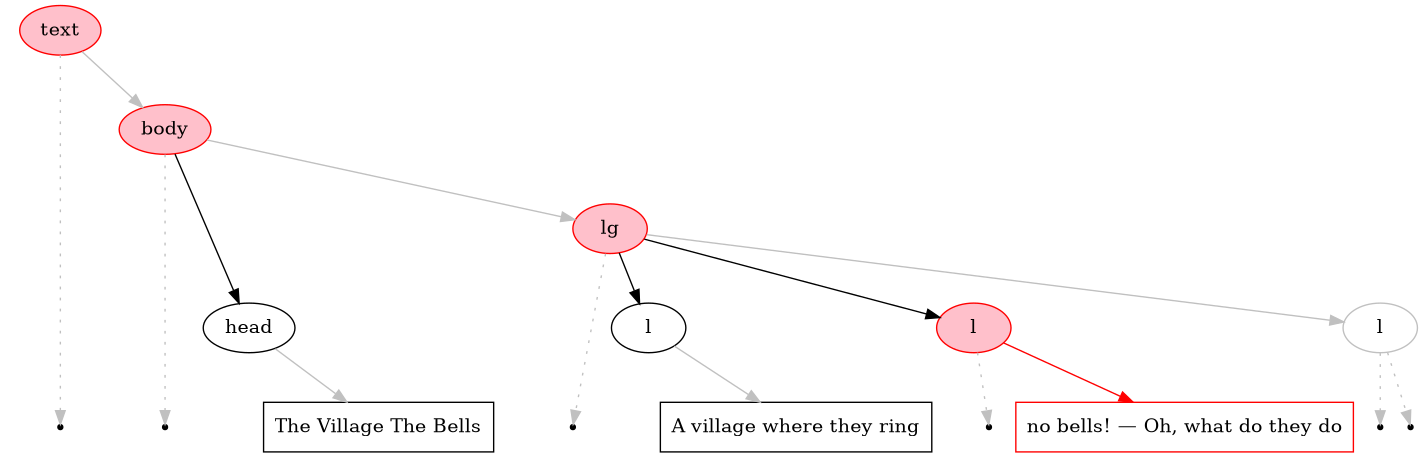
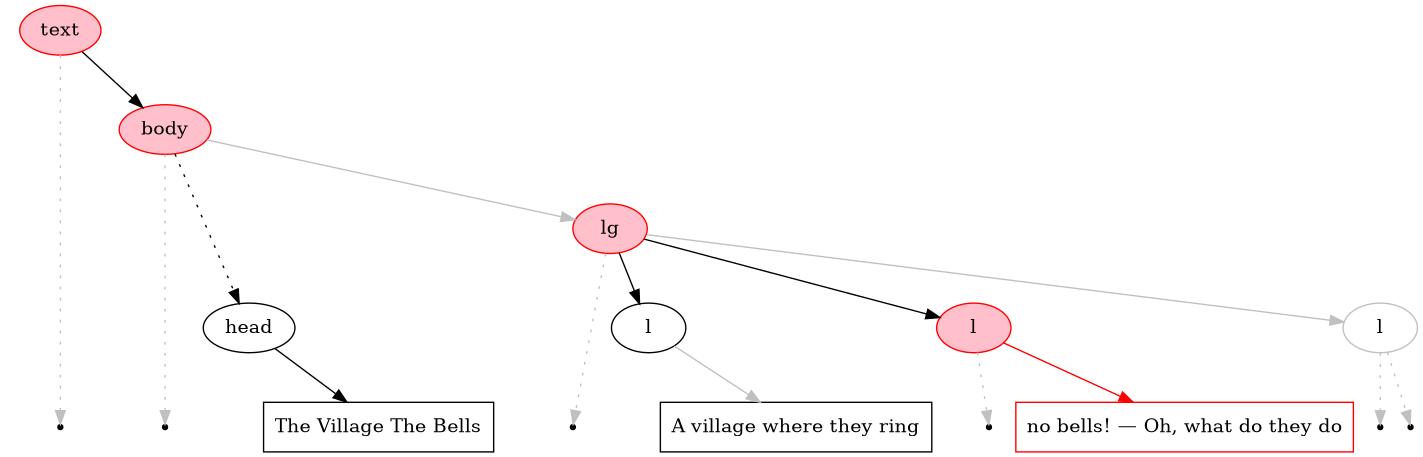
  digraph {
    fontname="DejaVu Serif"
    node [color=black fontname="DejaVu Serif" ordering=out shape=point]
    edge [fontname="DejaVu Serif" color=gray]
    n1 [color=transparent label="text\nstart"]
    n2 [label="text\nend"]
    n3 [color=transparent label="body\nstart"]
    n4 [label="body\nend"]
    n5 [color=transparent label="head\nstart"]
    n6 [color=transparent label="head\nend"]
    n7 [label="The Village The Bells" shape=box]
    n8 [color=transparent label="lg\nstart"]
    n9 [label="lg\nend"]
    n10 [color=transparent label="l\nstart"]
    n11 [color=transparent label="l\nend"]
    n12 [label="A village where they ring" shape=box]
    n13 [color=transparent label="l\nstart"]
    n14 [label="l\nend"]
    n15 [color=red label="no bells! — Oh, what do they do" shape=box]
    n16 [label="l\nstart"]
    n17 [label="l\nend"]
    n18 [color=red fillcolor=pink label=text shape=oval style=filled]
    n19 [color=red fillcolor=pink label=body shape=oval style=filled]
    n20 [label=head shape=oval]
    n21 [color=red fillcolor=pink label=lg shape=oval style=filled]
    n22 [label=l shape=oval]
    n23 [color=red fillcolor=pink label=l shape=oval style=filled]
    n24 [color=gray label=l shape=oval]
    subgraph sub_1 {
      rank=same
      n1
      n2
      n3
      n4
      n5
      n6
      n7
      n8
      n9
      n10
      n11
      n12
      n13
      n14
      n15
      n16
      n17
    }
    n18 -> n1 [arrowhead=none style=invis color=""]
    n18 -> n2 [style=dotted]
-   n18 -> n19
+   n18 -> n19 [color=black]
    n19 -> n3 [arrowhead=none style=invis color=""]
    n19 -> n4 [style=dotted]
-   n19 -> n20 [color=black]
+   n19 -> n20 [color=black style=dotted]
    n19 -> n21
    n20 -> n5 [arrowhead=none style=invis color=""]
    n20 -> n6 [arrowhead=none style=invis color=""]
-   n20 -> n7
+   n20 -> n7 [color=black]
    n21 -> n8 [arrowhead=none style=invis color=""]
    n21 -> n9 [style=dotted]
    n21 -> n22 [color=black]
    n21 -> n23 [color=black]
    n21 -> n24
    n22 -> n10 [arrowhead=none style=invis color=""]
    n22 -> n11 [arrowhead=none style=invis color=""]
    n22 -> n12
    n23 -> n13 [arrowhead=none style=invis color=""]
    n23 -> n14 [style=dotted]
    n23 -> n15 [color=red]
    n24 -> n16 [style=dotted]
    n24 -> n17 [style=dotted]
  }
